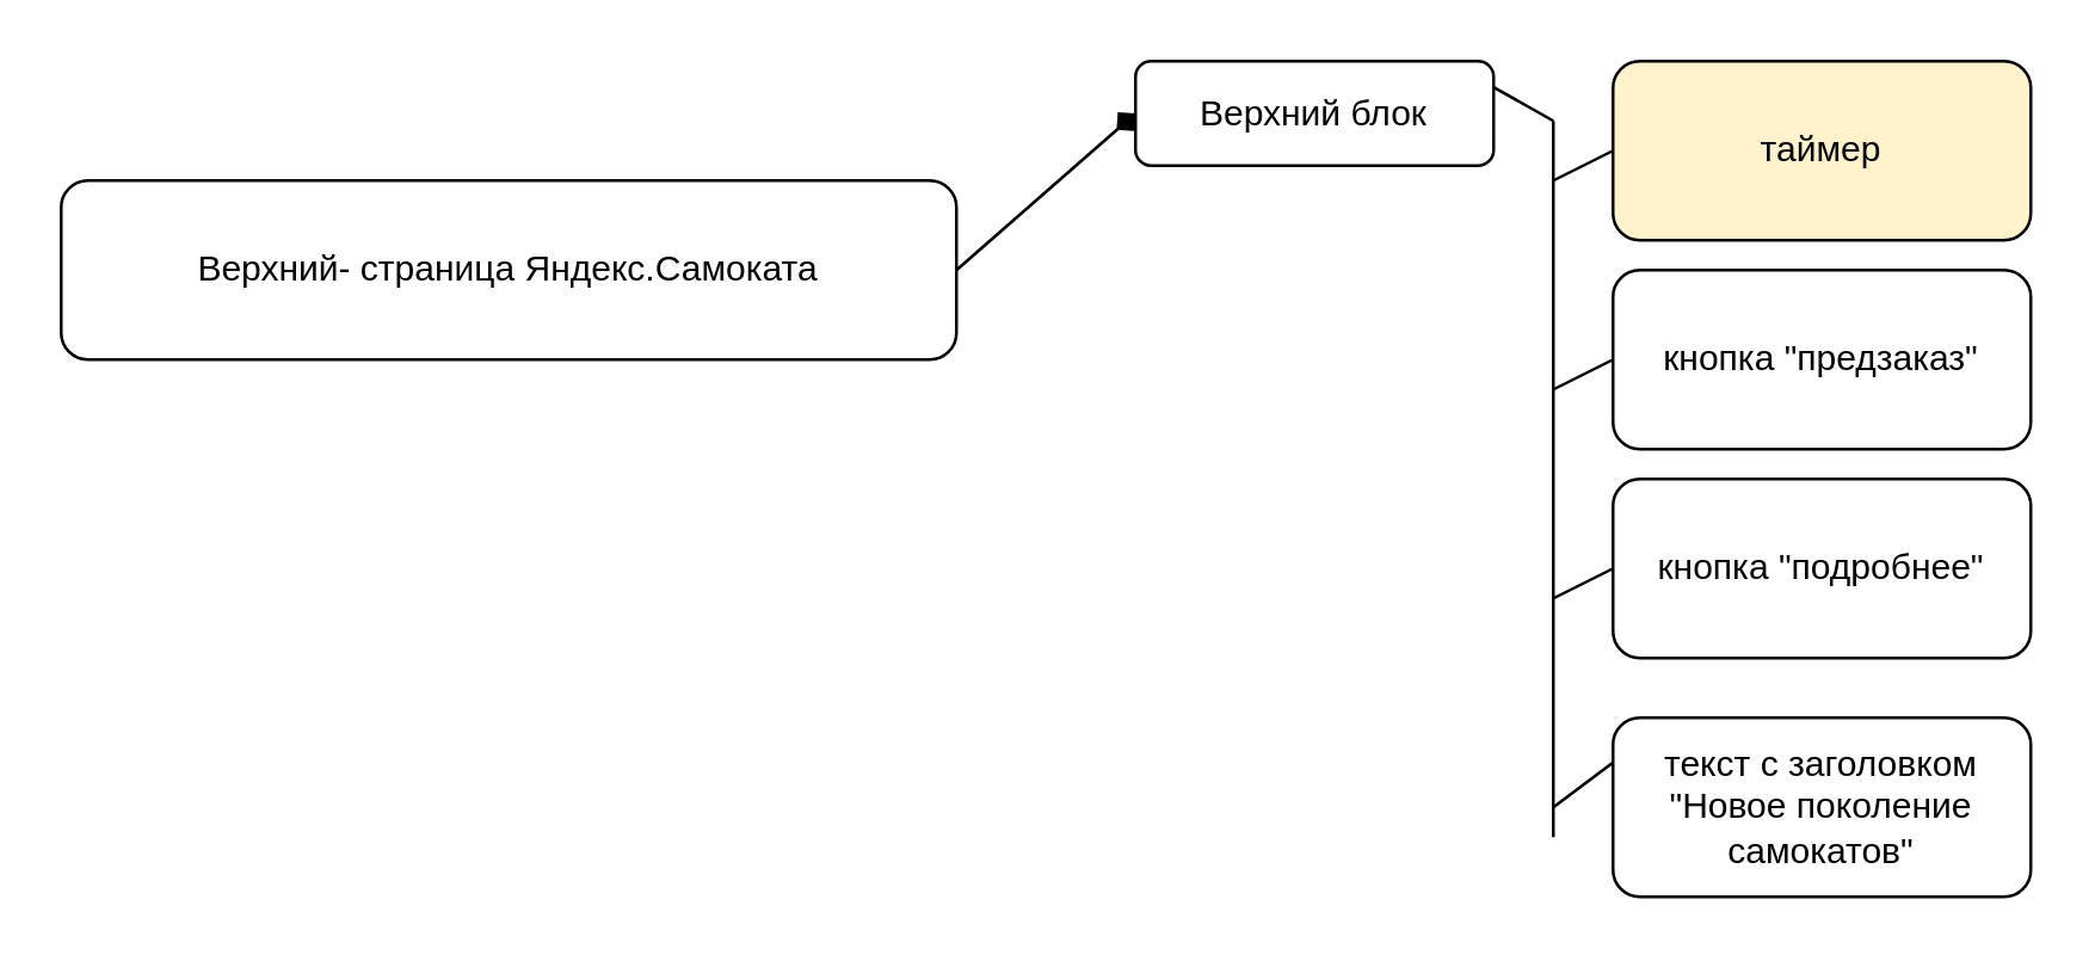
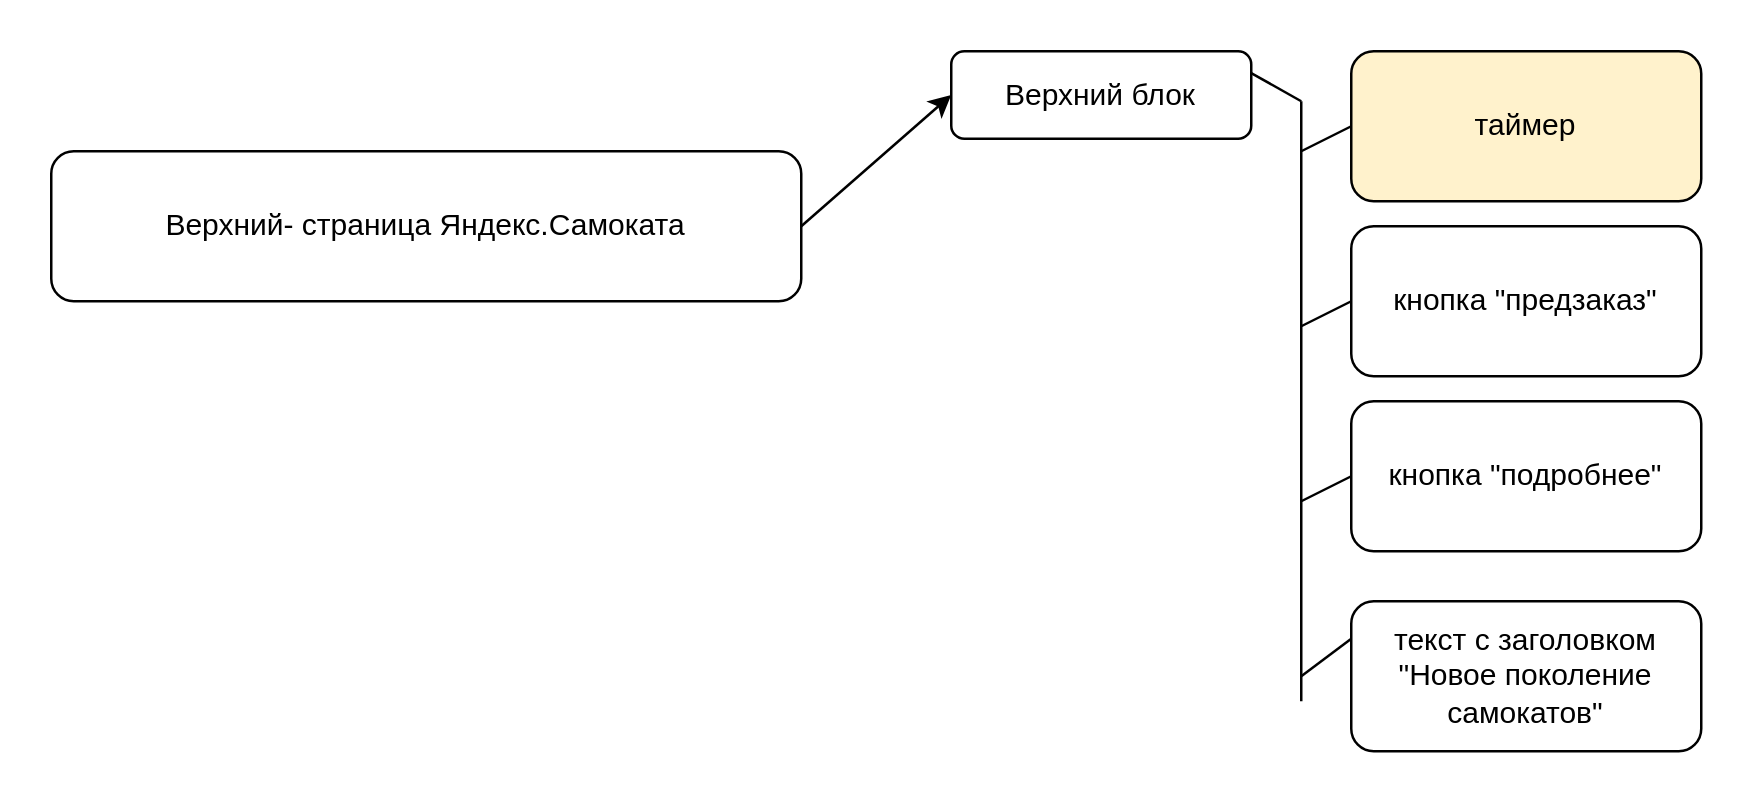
  <mxCell id="0" />
  <mxCell id="1" parent="0" />
  <mxCell id="2" value="Верхний- страница Яндекс.Самоката" style="rounded=1;whiteSpace=wrap;html=1;" parent="1" vertex="1"><mxGeometry y="60" width="300" height="60" as="geometry" x="20" /></mxCell>
  <mxCell id="3" value="Верхний блок" style="rounded=1;whiteSpace=wrap;html=1;" parent="1" vertex="1"><mxGeometry x="380" y="20" width="120" height="35" as="geometry" /></mxCell>
- <mxCell id="4" value="" style="endArrow=diamond;html=1;rounded=0;movable=1;resizable=1;rotatable=1;deletable=1;editable=1;locked=0;connectable=1;exitX=1;exitY=0.5;exitDx=0;exitDy=0;entryX=0;entryY=0.5;entryDx=0;entryDy=0;" parent="1" source="2" target="3" edge="1"><mxGeometry width="50" height="50" relative="1" as="geometry"><mxPoint x="350" y="70" as="sourcePoint" /><mxPoint x="460" y="250" as="targetPoint" /><Array as="points" /></mxGeometry></mxCell>
+ <mxCell id="4" value="" style="endArrow=classic;html=1;rounded=0;movable=1;resizable=1;rotatable=1;deletable=1;editable=1;locked=0;connectable=1;exitX=1;exitY=0.5;exitDx=0;exitDy=0;entryX=0;entryY=0.5;entryDx=0;entryDy=0;" parent="1" source="2" target="3" edge="1"><mxGeometry width="50" height="50" relative="1" as="geometry"><mxPoint x="350" y="70" as="sourcePoint" /><mxPoint x="460" y="250" as="targetPoint" /><Array as="points" /></mxGeometry></mxCell>
  <mxCell id="5" value="таймер" style="rounded=1;whiteSpace=wrap;html=1;fillColor=#fff2cc;" vertex="1" parent="1"><mxGeometry x="540" width="140" height="60" as="geometry" y="20" /></mxCell>
  <mxCell id="6" value="кнопка &quot;предзаказ&quot;" style="rounded=1;whiteSpace=wrap;html=1;" vertex="1" parent="1"><mxGeometry x="540" y="90" width="140" height="60" as="geometry" /></mxCell>
  <mxCell id="7" value="кнопка &quot;подробнее&quot;" style="rounded=1;whiteSpace=wrap;html=1;" vertex="1" parent="1"><mxGeometry x="540" y="160" width="140" height="60" as="geometry" /></mxCell>
  <mxCell id="8" value="текст с заголовком &quot;Новое поколение самокатов&quot;" style="rounded=1;whiteSpace=wrap;html=1;" vertex="1" parent="1"><mxGeometry x="540" y="240" width="140" height="60" as="geometry" /></mxCell>
  <mxCell id="9" value="" style="endArrow=none;html=1;rounded=0;" edge="1" parent="1"><mxGeometry width="50" height="50" relative="1" as="geometry"><mxPoint x="520" y="280" as="sourcePoint" /><mxPoint x="520" y="40" as="targetPoint" /></mxGeometry></mxCell>
  <mxCell id="10" value="" style="endArrow=none;html=1;rounded=0;exitX=1;exitY=0.25;exitDx=0;exitDy=0;" edge="1" parent="1" source="3"><mxGeometry width="50" height="50" relative="1" as="geometry"><mxPoint x="410" y="280" as="sourcePoint" /><mxPoint x="520" y="40" as="targetPoint" /><Array as="points" /></mxGeometry></mxCell>
  <mxCell id="11" value="" style="endArrow=none;html=1;rounded=0;entryX=0;entryY=0.5;entryDx=0;entryDy=0;" edge="1" parent="1" target="5"><mxGeometry width="50" height="50" relative="1" as="geometry"><mxPoint x="520" y="60" as="sourcePoint" /><mxPoint x="460" y="230" as="targetPoint" /></mxGeometry></mxCell>
  <mxCell id="12" value="" style="endArrow=none;html=1;rounded=0;entryX=0;entryY=0.5;entryDx=0;entryDy=0;" edge="1" parent="1" target="6"><mxGeometry width="50" height="50" relative="1" as="geometry"><mxPoint x="520" y="130" as="sourcePoint" /><mxPoint x="460" y="230" as="targetPoint" /></mxGeometry></mxCell>
  <mxCell id="13" value="" style="endArrow=none;html=1;rounded=0;entryX=0;entryY=0.5;entryDx=0;entryDy=0;" edge="1" parent="1" target="7"><mxGeometry width="50" height="50" relative="1" as="geometry"><mxPoint x="520" y="200" as="sourcePoint" /><mxPoint x="460" y="230" as="targetPoint" /></mxGeometry></mxCell>
  <mxCell id="14" value="" style="endArrow=none;html=1;rounded=0;entryX=0;entryY=0.25;entryDx=0;entryDy=0;" edge="1" parent="1" target="8"><mxGeometry width="50" height="50" relative="1" as="geometry"><mxPoint x="520" y="270" as="sourcePoint" /><mxPoint x="460" y="230" as="targetPoint" /></mxGeometry></mxCell>
